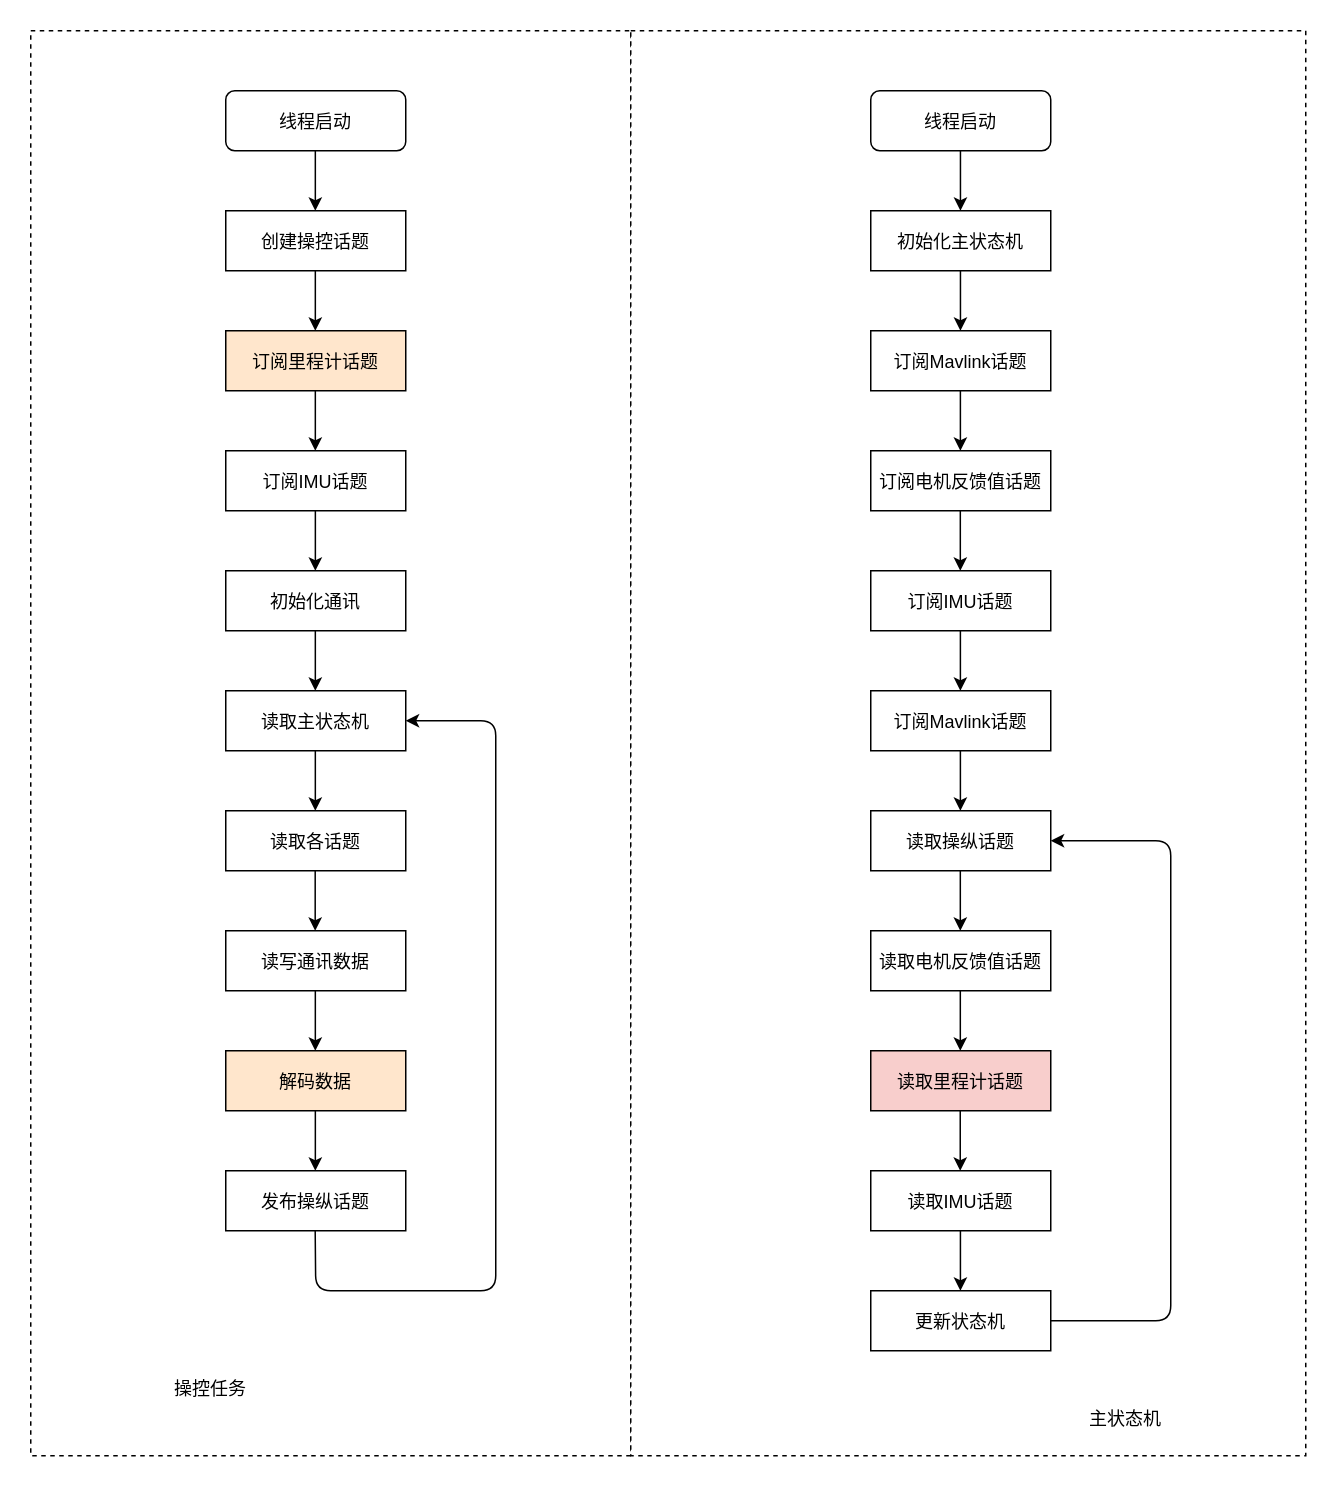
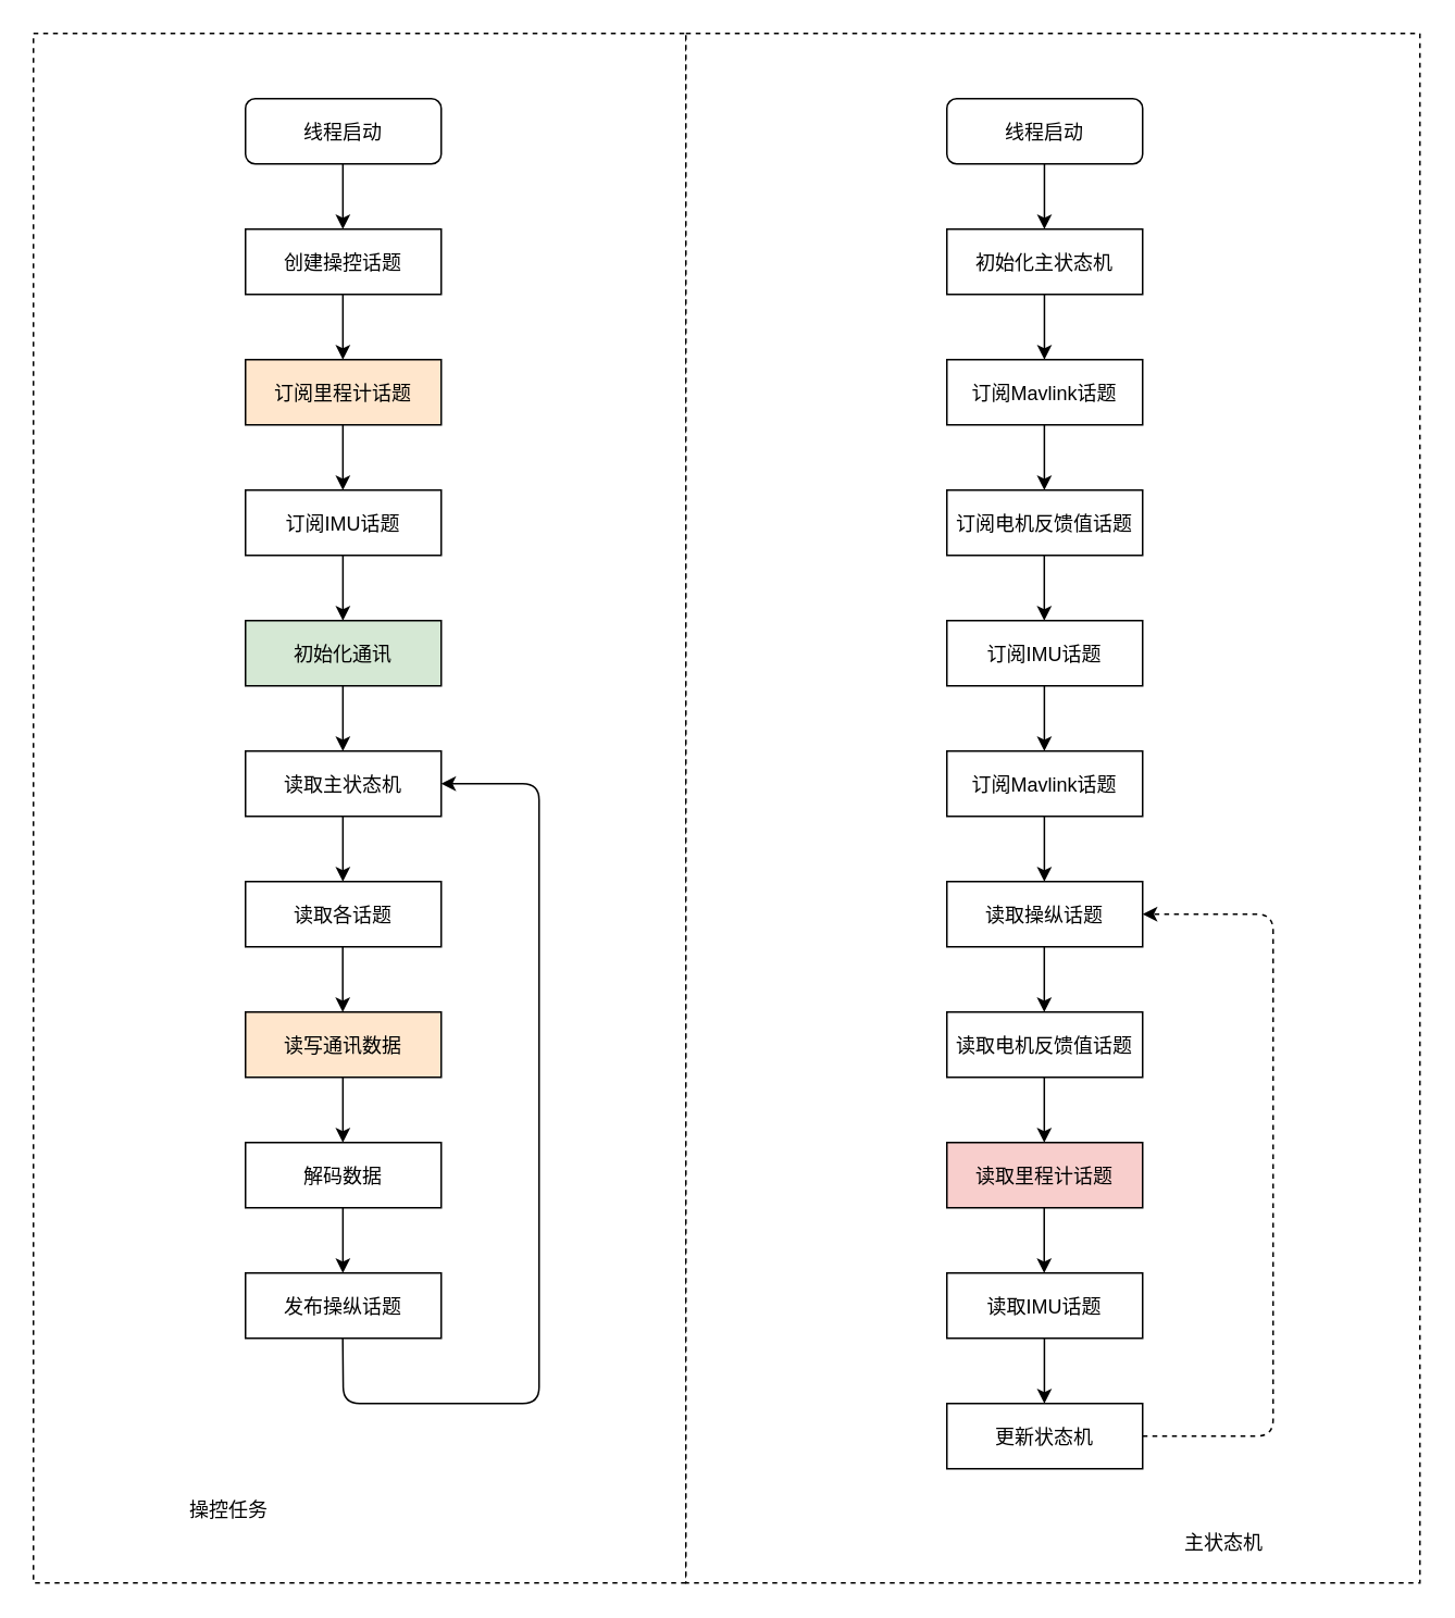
  <mxCell id="0" />
  <mxCell id="1" parent="0" />
  <mxCell id="2" value="" style="rounded=0;dashed=1;" vertex="1" parent="1"><mxGeometry y="20" width="400" height="950" as="geometry" x="20" /></mxCell>
  <mxCell id="3" value="" style="rounded=0;dashed=1;" vertex="1" parent="1"><mxGeometry x="420" y="20" width="450" height="950" as="geometry" /></mxCell>
  <mxCell id="4" value="线程启动" style="rounded=1;" vertex="1" parent="1"><mxGeometry x="580" y="60" width="120" height="40" as="geometry" /></mxCell>
  <mxCell id="5" value="初始化主状态机" style="rounded=0;" vertex="1" parent="1"><mxGeometry x="580" y="140" width="120" height="40" as="geometry" /></mxCell>
  <mxCell id="6" value="" style="endArrow=classic;entryX=0.5;entryY=0;entryDx=0;entryDy=0;exitX=0.5;exitY=1;exitDx=0;exitDy=0;" edge="1" parent="1"><mxGeometry width="50" height="50" relative="1" as="geometry"><mxPoint x="639.8" y="100" as="sourcePoint" /><mxPoint x="639.8" y="140" as="targetPoint" /></mxGeometry></mxCell>
  <mxCell id="7" value="订阅电机反馈值话题" style="rounded=0;" vertex="1" parent="1"><mxGeometry x="580" y="300" width="120" height="40" as="geometry" /></mxCell>
  <mxCell id="8" value="" style="endArrow=classic;entryX=0.5;entryY=0;entryDx=0;entryDy=0;exitX=0.5;exitY=1;exitDx=0;exitDy=0;" edge="1" parent="1"><mxGeometry width="50" height="50" relative="1" as="geometry"><mxPoint x="639.8" y="180" as="sourcePoint" /><mxPoint x="639.8" y="220" as="targetPoint" /></mxGeometry></mxCell>
  <mxCell id="9" value="订阅IMU话题" style="rounded=0;" vertex="1" parent="1"><mxGeometry x="580" y="380" width="120" height="40" as="geometry" /></mxCell>
  <mxCell id="10" value="" style="endArrow=classic;entryX=0.5;entryY=0;entryDx=0;entryDy=0;exitX=0.5;exitY=1;exitDx=0;exitDy=0;" edge="1" parent="1"><mxGeometry width="50" height="50" relative="1" as="geometry"><mxPoint x="639.71" y="340" as="sourcePoint" /><mxPoint x="639.71" y="380" as="targetPoint" /></mxGeometry></mxCell>
  <mxCell id="11" value="读取IMU话题" style="rounded=0;" vertex="1" parent="1"><mxGeometry x="580" y="780" width="120" height="40" as="geometry" /></mxCell>
  <mxCell id="12" value="" style="endArrow=classic;entryX=0.5;entryY=0;entryDx=0;entryDy=0;exitX=0.5;exitY=1;exitDx=0;exitDy=0;" edge="1" parent="1"><mxGeometry width="50" height="50" relative="1" as="geometry"><mxPoint x="639.76" y="420" as="sourcePoint" /><mxPoint x="639.76" y="460" as="targetPoint" /></mxGeometry></mxCell>
  <mxCell id="13" value="订阅Mavlink话题" style="rounded=0;" vertex="1" parent="1"><mxGeometry x="580" y="220" width="120" height="40" as="geometry" /></mxCell>
  <mxCell id="14" value="" style="endArrow=classic;entryX=0.5;entryY=0;entryDx=0;entryDy=0;exitX=0.5;exitY=1;exitDx=0;exitDy=0;" edge="1" parent="1"><mxGeometry width="50" height="50" relative="1" as="geometry"><mxPoint x="639.76" y="260" as="sourcePoint" /><mxPoint x="639.76" y="300" as="targetPoint" /></mxGeometry></mxCell>
  <mxCell id="15" value="读取电机反馈值话题" style="rounded=0;" vertex="1" parent="1"><mxGeometry x="580" y="620" width="120" height="40" as="geometry" /></mxCell>
  <mxCell id="16" value="读取里程计话题" style="rounded=0;fillColor=#f8cecc;" vertex="1" parent="1"><mxGeometry x="580" y="700" width="120" height="40" as="geometry" /></mxCell>
  <mxCell id="17" value="" style="endArrow=classic;entryX=0.5;entryY=0;entryDx=0;entryDy=0;exitX=0.5;exitY=1;exitDx=0;exitDy=0;" edge="1" parent="1"><mxGeometry width="50" height="50" relative="1" as="geometry"><mxPoint x="639.71" y="660" as="sourcePoint" /><mxPoint x="639.71" y="700" as="targetPoint" /></mxGeometry></mxCell>
  <mxCell id="18" value="订阅Mavlink话题" style="rounded=0;" vertex="1" parent="1"><mxGeometry x="580" y="460" width="120" height="40" as="geometry" /></mxCell>
  <mxCell id="19" value="" style="endArrow=classic;entryX=0.5;entryY=0;entryDx=0;entryDy=0;exitX=0.5;exitY=1;exitDx=0;exitDy=0;" edge="1" parent="1"><mxGeometry width="50" height="50" relative="1" as="geometry"><mxPoint x="639.76" y="500" as="sourcePoint" /><mxPoint x="639.76" y="540" as="targetPoint" /></mxGeometry></mxCell>
  <mxCell id="20" value="" style="endArrow=classic;entryX=0.5;entryY=0;entryDx=0;entryDy=0;exitX=0.5;exitY=1;exitDx=0;exitDy=0;" edge="1" parent="1"><mxGeometry width="50" height="50" relative="1" as="geometry"><mxPoint x="639.66" y="740" as="sourcePoint" /><mxPoint x="639.66" y="780" as="targetPoint" /></mxGeometry></mxCell>
  <mxCell id="21" value="更新状态机" style="rounded=0;" vertex="1" parent="1"><mxGeometry x="580" y="860" width="120" height="40" as="geometry" /></mxCell>
  <mxCell id="22" value="" style="endArrow=classic;entryX=0.5;entryY=0;entryDx=0;entryDy=0;exitX=0.5;exitY=1;exitDx=0;exitDy=0;" edge="1" parent="1"><mxGeometry width="50" height="50" relative="1" as="geometry"><mxPoint x="639.78" y="820" as="sourcePoint" /><mxPoint x="639.78" y="860" as="targetPoint" /></mxGeometry></mxCell>
- <mxCell id="23" value="" style="endArrow=classic;exitX=1;exitY=0.5;exitDx=0;exitDy=0;entryX=1;entryY=0.5;entryDx=0;entryDy=0;" edge="1" parent="1" source="21" target="25"><mxGeometry width="50" height="50" relative="1" as="geometry"><mxPoint x="760" y="860" as="sourcePoint" /><mxPoint x="780" y="360" as="targetPoint" /><Array as="points"><mxPoint x="780" y="880" /><mxPoint x="780" y="640" /><mxPoint x="780" y="560" /></Array></mxGeometry></mxCell>
+ <mxCell id="23" value="" style="endArrow=classic;exitX=1;exitY=0.5;exitDx=0;exitDy=0;entryX=1;entryY=0.5;entryDx=0;entryDy=0;dashed=1;" edge="1" parent="1" source="21" target="25"><mxGeometry width="50" height="50" relative="1" as="geometry"><mxPoint x="760" y="860" as="sourcePoint" /><mxPoint x="780" y="360" as="targetPoint" /><Array as="points"><mxPoint x="780" y="880" /><mxPoint x="780" y="640" /><mxPoint x="780" y="560" /></Array></mxGeometry></mxCell>
  <mxCell id="24" value="主状态机" style="text;strokeColor=none;fillColor=none;align=center;verticalAlign=middle;rounded=0;" vertex="1" parent="1"><mxGeometry x="690" y="930" width="120" height="30" as="geometry" /></mxCell>
  <mxCell id="25" value="读取操纵话题" style="rounded=0;" vertex="1" parent="1"><mxGeometry x="580" y="540" width="120" height="40" as="geometry" /></mxCell>
  <mxCell id="26" value="" style="endArrow=classic;entryX=0.5;entryY=0;entryDx=0;entryDy=0;exitX=0.5;exitY=1;exitDx=0;exitDy=0;" edge="1" parent="1"><mxGeometry width="50" height="50" relative="1" as="geometry"><mxPoint x="639.71" y="580" as="sourcePoint" /><mxPoint x="639.71" y="620" as="targetPoint" /></mxGeometry></mxCell>
  <mxCell id="27" value="线程启动" style="rounded=1;" vertex="1" parent="1"><mxGeometry x="150" y="60" width="120" height="40" as="geometry" /></mxCell>
  <mxCell id="28" value="" style="endArrow=classic;entryX=0.5;entryY=0;entryDx=0;entryDy=0;exitX=0.5;exitY=1;exitDx=0;exitDy=0;" edge="1" parent="1"><mxGeometry width="50" height="50" relative="1" as="geometry"><mxPoint x="209.72" y="100" as="sourcePoint" /><mxPoint x="209.72" y="140" as="targetPoint" /></mxGeometry></mxCell>
  <mxCell id="29" value="创建操控话题" style="rounded=0;" vertex="1" parent="1"><mxGeometry x="150" y="140" width="120" height="40" as="geometry" /></mxCell>
  <mxCell id="30" value="读取主状态机" style="rounded=0;" vertex="1" parent="1"><mxGeometry x="150" y="460" width="120" height="40" as="geometry" /></mxCell>
  <mxCell id="31" value="" style="endArrow=classic;entryX=0.5;entryY=0;entryDx=0;entryDy=0;exitX=0.5;exitY=1;exitDx=0;exitDy=0;" edge="1" parent="1"><mxGeometry width="50" height="50" relative="1" as="geometry"><mxPoint x="209.72" y="180" as="sourcePoint" /><mxPoint x="209.72" y="220" as="targetPoint" /></mxGeometry></mxCell>
- <mxCell id="32" value="读写通讯数据" style="rounded=0;" vertex="1" parent="1"><mxGeometry x="150" y="620" width="120" height="40" as="geometry" /></mxCell>
+ <mxCell id="32" value="读写通讯数据" style="rounded=0;fillColor=#ffe6cc;" vertex="1" parent="1"><mxGeometry x="150" y="620" width="120" height="40" as="geometry" /></mxCell>
  <mxCell id="33" value="" style="endArrow=classic;entryX=0.5;entryY=0;entryDx=0;entryDy=0;exitX=0.5;exitY=1;exitDx=0;exitDy=0;" edge="1" parent="1"><mxGeometry width="50" height="50" relative="1" as="geometry"><mxPoint x="209.72" y="500" as="sourcePoint" /><mxPoint x="209.72" y="540" as="targetPoint" /></mxGeometry></mxCell>
- <mxCell id="34" value="初始化通讯" style="rounded=0;" vertex="1" parent="1"><mxGeometry x="150" y="380" width="120" height="40" as="geometry" /></mxCell>
+ <mxCell id="34" value="初始化通讯" style="rounded=0;fillColor=#d5e8d4;" vertex="1" parent="1"><mxGeometry x="150" y="380" width="120" height="40" as="geometry" /></mxCell>
  <mxCell id="35" value="" style="endArrow=classic;entryX=0.5;entryY=0;entryDx=0;entryDy=0;exitX=0.5;exitY=1;exitDx=0;exitDy=0;" edge="1" parent="1"><mxGeometry width="50" height="50" relative="1" as="geometry"><mxPoint x="209.72" y="420" as="sourcePoint" /><mxPoint x="209.72" y="460" as="targetPoint" /></mxGeometry></mxCell>
- <mxCell id="36" value="解码数据" style="rounded=0;fillColor=#ffe6cc;" vertex="1" parent="1"><mxGeometry x="150" y="700" width="120" height="40" as="geometry" /></mxCell>
+ <mxCell id="36" value="解码数据" style="rounded=0;" vertex="1" parent="1"><mxGeometry x="150" y="700" width="120" height="40" as="geometry" /></mxCell>
  <mxCell id="37" value="" style="endArrow=classic;entryX=0.5;entryY=0;entryDx=0;entryDy=0;exitX=0.5;exitY=1;exitDx=0;exitDy=0;" edge="1" parent="1"><mxGeometry width="50" height="50" relative="1" as="geometry"><mxPoint x="209.72" y="660" as="sourcePoint" /><mxPoint x="209.72" y="700" as="targetPoint" /></mxGeometry></mxCell>
  <mxCell id="38" value="" style="endArrow=classic;entryX=0.5;entryY=0;entryDx=0;entryDy=0;exitX=0.5;exitY=1;exitDx=0;exitDy=0;" edge="1" parent="1"><mxGeometry width="50" height="50" relative="1" as="geometry"><mxPoint x="209.73" y="740" as="sourcePoint" /><mxPoint x="209.73" y="780" as="targetPoint" /></mxGeometry></mxCell>
  <mxCell id="39" value="发布操纵话题" style="rounded=0;" vertex="1" parent="1"><mxGeometry x="150" y="780" width="120" height="40" as="geometry" /></mxCell>
  <mxCell id="40" value="操控任务" style="text;strokeColor=none;fillColor=none;align=center;verticalAlign=middle;rounded=0;" vertex="1" parent="1"><mxGeometry x="80" y="910" width="120" height="30" as="geometry" /></mxCell>
  <mxCell id="41" value="订阅里程计话题" style="rounded=0;fillColor=#ffe6cc;" vertex="1" parent="1"><mxGeometry x="150" y="220" width="120" height="40" as="geometry" /></mxCell>
  <mxCell id="42" value="" style="endArrow=classic;entryX=0.5;entryY=0;entryDx=0;entryDy=0;exitX=0.5;exitY=1;exitDx=0;exitDy=0;" edge="1" parent="1"><mxGeometry width="50" height="50" relative="1" as="geometry"><mxPoint x="209.72" y="260" as="sourcePoint" /><mxPoint x="209.72" y="300" as="targetPoint" /></mxGeometry></mxCell>
  <mxCell id="43" value="订阅IMU话题" style="rounded=0;" vertex="1" parent="1"><mxGeometry x="150" y="300" width="120" height="40" as="geometry" /></mxCell>
  <mxCell id="44" value="" style="endArrow=classic;entryX=0.5;entryY=0;entryDx=0;entryDy=0;exitX=0.5;exitY=1;exitDx=0;exitDy=0;" edge="1" parent="1"><mxGeometry width="50" height="50" relative="1" as="geometry"><mxPoint x="209.74" y="340" as="sourcePoint" /><mxPoint x="209.74" y="380" as="targetPoint" /></mxGeometry></mxCell>
  <mxCell id="45" value="" style="endArrow=classic;entryX=1;entryY=0.5;entryDx=0;entryDy=0;exitX=0.5;exitY=1;exitDx=0;exitDy=0;" edge="1" parent="1" target="30"><mxGeometry width="50" height="50" relative="1" as="geometry"><mxPoint x="209.63" y="820" as="sourcePoint" /><mxPoint x="209.63" y="860" as="targetPoint" /><Array as="points"><mxPoint x="210" y="860" /><mxPoint x="330" y="860" /><mxPoint x="330" y="480" /></Array></mxGeometry></mxCell>
  <mxCell id="46" value="读取各话题" style="rounded=0;" vertex="1" parent="1"><mxGeometry x="150" y="540" width="120" height="40" as="geometry" /></mxCell>
  <mxCell id="47" value="" style="endArrow=classic;entryX=0.5;entryY=0;entryDx=0;entryDy=0;exitX=0.5;exitY=1;exitDx=0;exitDy=0;" edge="1" parent="1"><mxGeometry width="50" height="50" relative="1" as="geometry"><mxPoint x="209.63" y="580" as="sourcePoint" /><mxPoint x="209.63" y="620" as="targetPoint" /></mxGeometry></mxCell>
